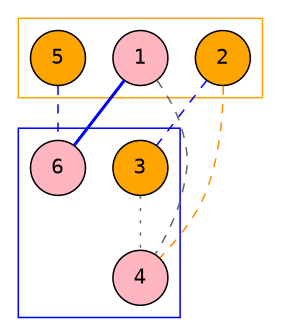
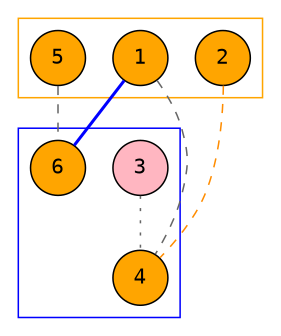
  graph {
    fontname="DejaVu Sans Mono"
    fontsize=12
    node [fillcolor=lightpink fontname="DejaVu Sans Mono" shape=circle style=filled]
    edge [color=gray40 fontname="DejaVu Sans Mono" style=dashed]
-   3 [fillcolor=orange]
-   4
-   6
-   1
+   3
+   4 [fillcolor=orange]
+   6 [fillcolor=orange]
+   1 [fillcolor=orange]
    2 [fillcolor=orange]
    5 [fillcolor=orange]
    subgraph cluster_1 {
      color=blue
      3
      4
      6
    }
    subgraph cluster_2 {
      color=orange
      1
      2
      5
    }
    3 -- 4 [style=dotted]
    6 -- 1 [color=blue style=bold]
    1 -- 4
-   2 -- 3 [color=blue]
    2 -- 4 [color=darkorange]
-   5 -- 6 [color=blue]
+   5 -- 6
  }
